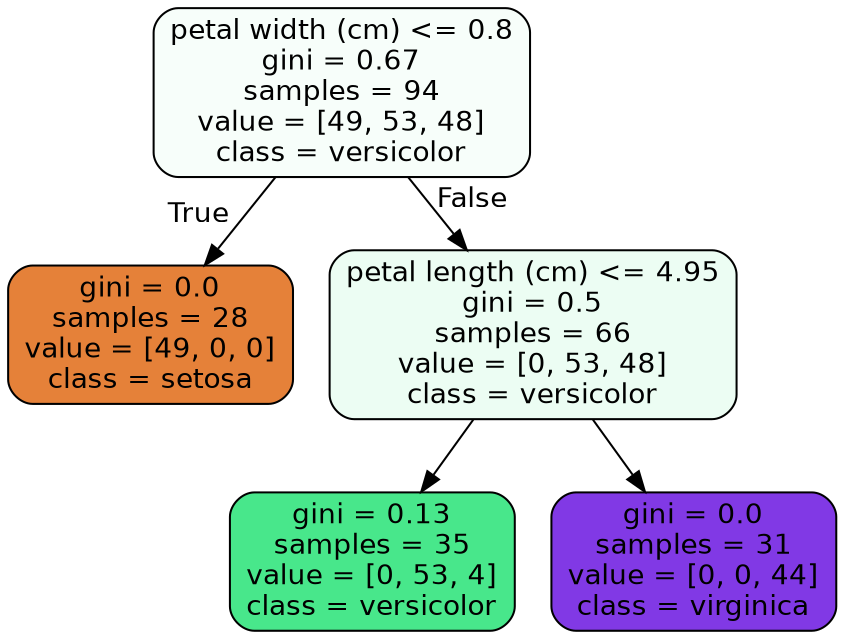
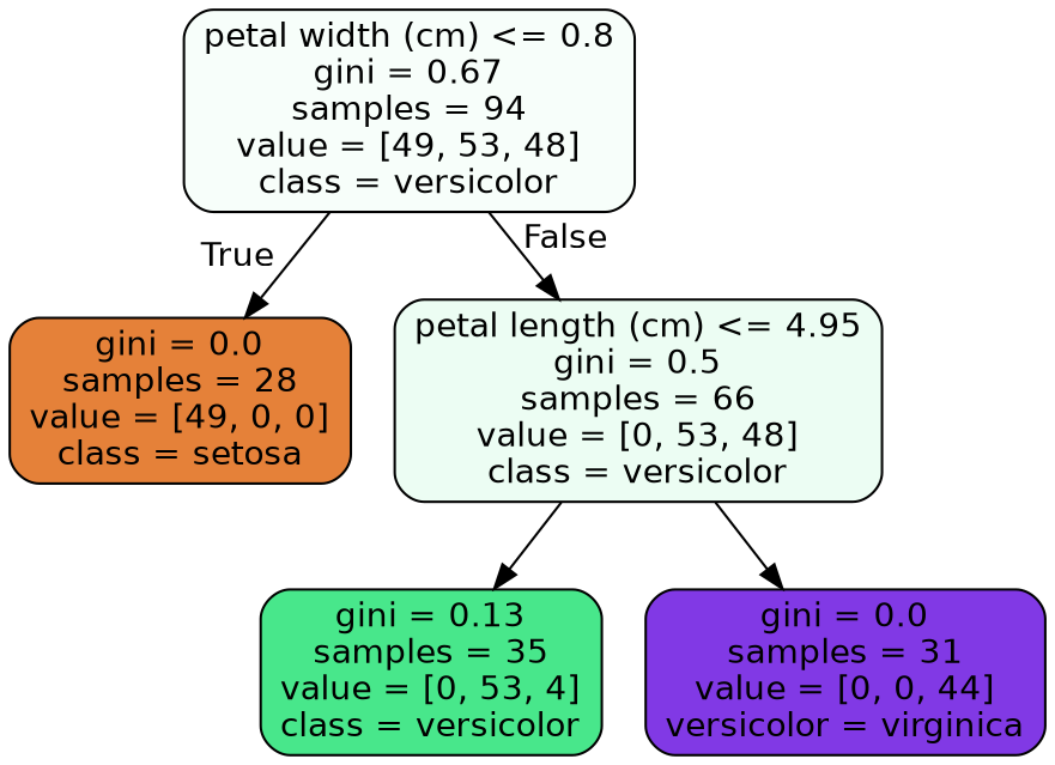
  digraph {
    node [color=black fontname=helvetica shape=box style="filled, rounded"]
    edge [fontname=helvetica]
    n1 [fillcolor="#f7fefa" label="petal width (cm) <= 0.8\ngini = 0.67\nsamples = 94\nvalue = [49, 53, 48]\nclass = versicolor"]
    n2 [fillcolor="#e58139" label="gini = 0.0\nsamples = 28\nvalue = [49, 0, 0]\nclass = setosa"]
    n3 [fillcolor="#ecfdf3" label="petal length (cm) <= 4.95\ngini = 0.5\nsamples = 66\nvalue = [0, 53, 48]\nclass = versicolor"]
    n4 [fillcolor="#48e78b" label="gini = 0.13\nsamples = 35\nvalue = [0, 53, 4]\nclass = versicolor"]
-   n5 [fillcolor="#8139e5" label="gini = 0.0\nsamples = 31\nvalue = [0, 0, 44]\nclass = virginica"]
+   n5 [fillcolor="#8139e5" label="gini = 0.0\nsamples = 31\nvalue = [0, 0, 44]\nversicolor = virginica"]
    n1 -> n2 [headlabel=True labelangle=45 labeldistance=2.5]
    n1 -> n3 [headlabel=False labelangle=-45 labeldistance=2.5]
    n3 -> n4
    n3 -> n5
  }
